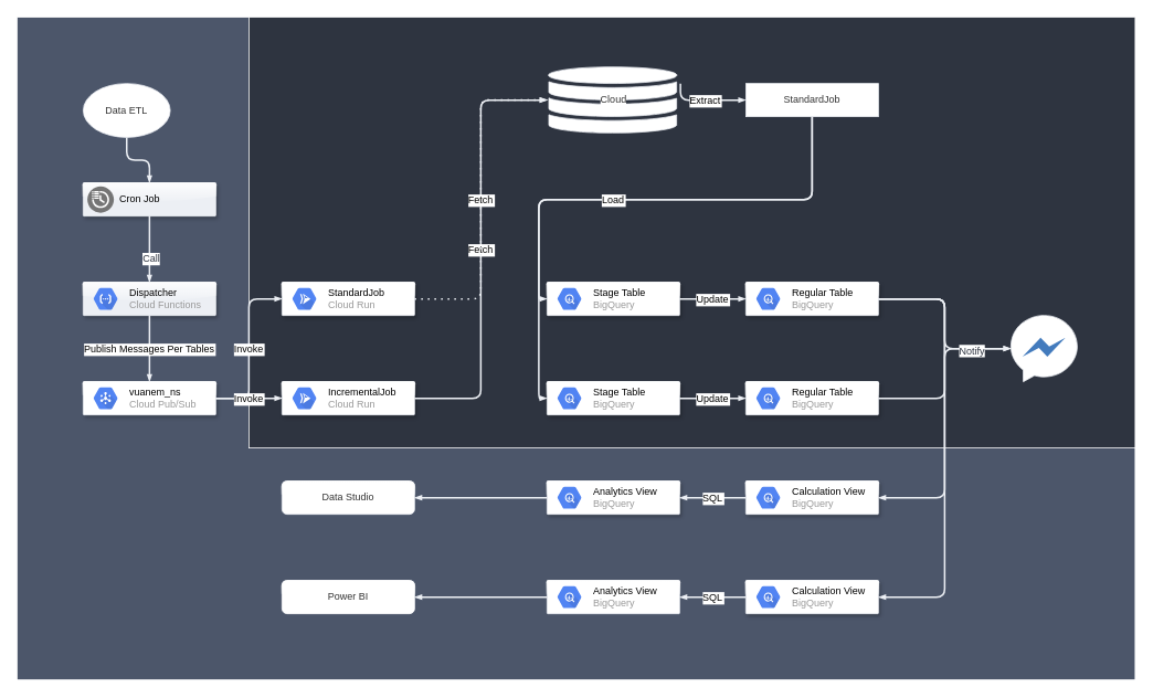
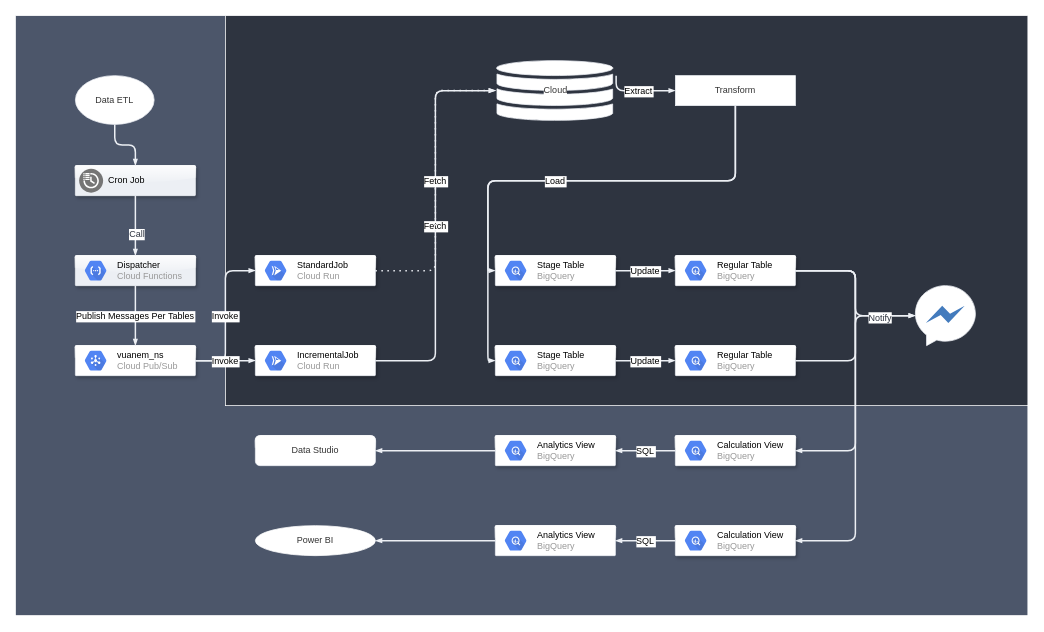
  <mxCell id="0" />
  <mxCell id="1" parent="0" />
  <mxCell id="2" value="" style="rounded=0;whiteSpace=wrap;html=1;shadow=0;glass=0;labelBackgroundColor=none;strokeColor=#FFFFFF;fontColor=#FFFFFF;fillColor=#4c566a;horizontal=1;" parent="1" vertex="1"><mxGeometry width="1350" height="800" as="geometry" x="20" y="20" /></mxCell>
  <mxCell id="3" value="" style="rounded=0;whiteSpace=wrap;html=1;shadow=0;glass=0;labelBackgroundColor=none;strokeColor=#FFFFFF;fontColor=#FFFFFF;fillColor=#2e3440;" parent="1" vertex="1"><mxGeometry x="300" width="1070" height="520" as="geometry" y="20" /></mxCell>
  <mxCell id="4" value="Cloud" style="html=1;shadow=0;align=center;verticalAlign=middle;shape=mxgraph.gcp2.cloud_monitoring;labelBackgroundColor=#ffffff;fontColor=#333333;labelBorderColor=none;strokeColor=#eceff4;fillColor=#FFFFFF;" parent="1" vertex="1"><mxGeometry x="660" y="80" width="160" height="80" as="geometry" /></mxCell>
  <mxCell id="5" value="" style="shadow=1;strokeWidth=1;rounded=1;absoluteArcSize=1;arcSize=2;labelBackgroundColor=none;fontColor=#333333;fillColor=#eceff4;strokeColor=#eceff4;glass=1;html=1;" parent="1" vertex="1"><mxGeometry x="100" y="220" width="160" height="40" as="geometry" /></mxCell>
  <mxCell id="6" value="Cron Job" style="dashed=0;connectable=0;html=1;fillColor=#757575;shape=mxgraph.gcp2.scheduled_tasks;part=1;labelPosition=right;verticalLabelPosition=middle;align=left;verticalAlign=middle;spacingLeft=5;fontSize=12;strokeColor=#eceff4;" parent="5" vertex="1"><mxGeometry y="0.5" width="32" height="32" relative="1" as="geometry"><mxPoint x="5" y="-16" as="offset" /></mxGeometry></mxCell>
  <mxCell id="7" value="" style="shadow=1;strokeWidth=1;rounded=1;absoluteArcSize=1;arcSize=2;labelBackgroundColor=none;fontColor=#333333;aspect=fixed;fillColor=#eceff4;strokeColor=#eceff4;glass=1;html=1;" parent="1" vertex="1"><mxGeometry x="100" y="340" width="160" height="40" as="geometry" /></mxCell>
  <mxCell id="8" value="&lt;font color=&quot;#000000&quot;&gt;Dispatcher&lt;/font&gt;&lt;br&gt;Cloud Functions" style="dashed=0;connectable=0;html=1;fillColor=#5184F3;shape=mxgraph.gcp2.hexIcon;prIcon=cloud_functions;part=1;labelPosition=right;verticalLabelPosition=middle;align=left;verticalAlign=middle;spacingLeft=5;fontColor=#999999;fontSize=12;strokeColor=#eceff4;" parent="7" vertex="1"><mxGeometry y="0.5" width="44" height="39" relative="1" as="geometry"><mxPoint x="5" y="-19.5" as="offset" /></mxGeometry></mxCell>
  <mxCell id="9" value="" style="shadow=1;strokeWidth=1;rounded=1;absoluteArcSize=1;arcSize=2;labelBackgroundColor=none;fontColor=#333333;strokeColor=#eceff4;glass=1;html=1;" parent="1" vertex="1"><mxGeometry x="100" y="460" width="160" height="40" as="geometry" /></mxCell>
  <mxCell id="10" value="&lt;font color=&quot;#000000&quot;&gt;vuanem_ns&lt;/font&gt;&lt;br&gt;Cloud Pub/Sub" style="dashed=0;connectable=0;html=1;fillColor=#5184F3;shape=mxgraph.gcp2.hexIcon;prIcon=cloud_pubsub;part=1;labelPosition=right;verticalLabelPosition=middle;align=left;verticalAlign=middle;spacingLeft=5;fontColor=#999999;fontSize=12;strokeColor=#eceff4;" parent="9" vertex="1"><mxGeometry y="0.5" width="44" height="39" relative="1" as="geometry"><mxPoint x="5" y="-19.5" as="offset" /></mxGeometry></mxCell>
  <mxCell id="11" value="" style="edgeStyle=orthogonalEdgeStyle;fontSize=12;endArrow=blockThin;endFill=1;rounded=1;strokeWidth=2;endSize=4;startSize=4;dashed=0;exitX=0.5;exitY=1;exitDx=0;exitDy=0;entryX=0.5;entryY=0;entryDx=0;entryDy=0;strokeColor=#eceff4;jumpStyle=none;shadow=0;" parent="1" source="5" target="7" edge="1"><mxGeometry width="100" relative="1" as="geometry"><mxPoint x="160" y="300" as="sourcePoint" /><mxPoint x="260" y="300" as="targetPoint" /></mxGeometry></mxCell>
  <mxCell id="12" value="Call" style="edgeLabel;align=center;verticalAlign=middle;resizable=0;points=[];fontColor=#2e3440;html=1;labelBorderColor=none;fontSize=12;" parent="11" vertex="1" connectable="0"><mxGeometry x="0.267" y="1" relative="1" as="geometry"><mxPoint as="offset" /></mxGeometry></mxCell>
  <mxCell id="13" value="Publish Messages Per Tables" style="edgeStyle=orthogonalEdgeStyle;fontSize=12;endArrow=blockThin;endFill=1;rounded=1;strokeWidth=2;endSize=4;startSize=4;dashed=0;exitX=0.5;exitY=1;exitDx=0;exitDy=0;entryX=0.5;entryY=0;entryDx=0;entryDy=0;strokeColor=#eceff4;jumpStyle=none;shadow=0;" parent="1" source="7" target="9" edge="1"><mxGeometry width="100" relative="1" as="geometry"><mxPoint x="190" y="270" as="sourcePoint" /><mxPoint x="190" y="350" as="targetPoint" /></mxGeometry></mxCell>
  <mxCell id="14" value="" style="shadow=1;strokeWidth=1;rounded=1;absoluteArcSize=1;arcSize=2;labelBackgroundColor=none;fontColor=#333333;strokeColor=#eceff4;glass=1;html=1;" parent="1" vertex="1"><mxGeometry x="340" y="460" width="160" height="40" as="geometry" /></mxCell>
  <mxCell id="15" value="&lt;font color=&quot;#000000&quot;&gt;IncrementalJob&lt;/font&gt;&lt;br&gt;Cloud Run" style="dashed=0;connectable=0;html=1;fillColor=#5184F3;shape=mxgraph.gcp2.hexIcon;prIcon=cloud_run;part=1;labelPosition=right;verticalLabelPosition=middle;align=left;verticalAlign=middle;spacingLeft=5;fontColor=#999999;fontSize=12;strokeColor=#eceff4;" parent="14" vertex="1"><mxGeometry y="0.5" width="44" height="39" relative="1" as="geometry"><mxPoint x="5" y="-19.5" as="offset" /></mxGeometry></mxCell>
  <mxCell id="16" value="" style="shadow=1;strokeWidth=1;rounded=1;absoluteArcSize=1;arcSize=2;labelBackgroundColor=none;fontColor=#333333;strokeColor=#eceff4;glass=1;html=1;" parent="1" vertex="1"><mxGeometry x="340" y="340" width="160" height="40" as="geometry" /></mxCell>
  <mxCell id="17" value="&lt;font color=&quot;#000000&quot;&gt;StandardJob&lt;/font&gt;&lt;br&gt;Cloud Run" style="dashed=0;connectable=0;html=1;fillColor=#5184F3;shape=mxgraph.gcp2.hexIcon;prIcon=cloud_run;part=1;labelPosition=right;verticalLabelPosition=middle;align=left;verticalAlign=middle;spacingLeft=5;fontColor=#999999;fontSize=12;strokeColor=#eceff4;" parent="16" vertex="1"><mxGeometry y="0.5" width="44" height="39" relative="1" as="geometry"><mxPoint x="5" y="-19.5" as="offset" /></mxGeometry></mxCell>
  <mxCell id="18" value="Invoke" style="edgeStyle=orthogonalEdgeStyle;fontSize=12;endArrow=blockThin;endFill=1;rounded=1;strokeWidth=2;endSize=4;startSize=4;dashed=0;exitX=1;exitY=0.5;exitDx=0;exitDy=0;entryX=0;entryY=0.5;entryDx=0;entryDy=0;strokeColor=#eceff4;" parent="1" source="9" target="16" edge="1"><mxGeometry width="100" relative="1" as="geometry"><mxPoint x="140" y="640" as="sourcePoint" /><mxPoint x="260" y="740" as="targetPoint" /></mxGeometry></mxCell>
- <mxCell id="19" value="StandardJob" style="rounded=0;whiteSpace=wrap;labelBackgroundColor=none;fontColor=#333333;strokeColor=#eceff4;html=1;" parent="1" vertex="1"><mxGeometry x="900" y="100" width="160" height="40" as="geometry" /></mxCell>
+ <mxCell id="19" value="Transform" style="rounded=0;whiteSpace=wrap;labelBackgroundColor=none;fontColor=#333333;strokeColor=#eceff4;html=1;" parent="1" vertex="1"><mxGeometry x="900" y="100" width="160" height="40" as="geometry" /></mxCell>
  <mxCell id="20" value="Data ETL" style="ellipse;whiteSpace=wrap;labelBackgroundColor=none;fontColor=#333333;strokeColor=#eceff4;html=1;" parent="1" vertex="1"><mxGeometry x="100" y="100" width="105" height="65" as="geometry" /></mxCell>
  <mxCell id="21" value="" style="shadow=1;strokeWidth=1;rounded=1;absoluteArcSize=1;arcSize=2;labelBackgroundColor=none;fontColor=#333333;strokeColor=#eceff4;glass=1;html=1;" parent="1" vertex="1"><mxGeometry x="660" y="340" width="160" height="40" as="geometry" /></mxCell>
  <mxCell id="22" value="&lt;font color=&quot;#000000&quot;&gt;Stage Table&lt;/font&gt;&lt;br&gt;BigQuery" style="dashed=0;connectable=0;html=1;fillColor=#5184F3;shape=mxgraph.gcp2.hexIcon;prIcon=bigquery;part=1;labelPosition=right;verticalLabelPosition=middle;align=left;verticalAlign=middle;spacingLeft=5;fontColor=#999999;fontSize=12;strokeColor=#eceff4;" parent="21" vertex="1"><mxGeometry y="0.5" width="44" height="39" relative="1" as="geometry"><mxPoint x="5" y="-19.5" as="offset" /></mxGeometry></mxCell>
  <mxCell id="23" value="" style="shadow=1;strokeWidth=1;rounded=1;absoluteArcSize=1;arcSize=2;labelBackgroundColor=none;fontColor=#333333;strokeColor=#eceff4;glass=1;html=1;" parent="1" vertex="1"><mxGeometry x="660" y="460" width="160" height="40" as="geometry" /></mxCell>
  <mxCell id="24" value="&lt;font color=&quot;#000000&quot;&gt;Stage Table&lt;/font&gt;&lt;br&gt;BigQuery" style="dashed=0;connectable=0;html=1;fillColor=#5184F3;shape=mxgraph.gcp2.hexIcon;prIcon=bigquery;part=1;labelPosition=right;verticalLabelPosition=middle;align=left;verticalAlign=middle;spacingLeft=5;fontColor=#999999;fontSize=12;strokeColor=#eceff4;" parent="23" vertex="1"><mxGeometry y="0.5" width="44" height="39" relative="1" as="geometry"><mxPoint x="5" y="-19.5" as="offset" /></mxGeometry></mxCell>
  <mxCell id="25" value="" style="edgeStyle=orthogonalEdgeStyle;fontSize=12;html=1;endArrow=blockThin;endFill=1;rounded=1;strokeWidth=2;endSize=4;startSize=4;dashed=0;exitX=0.5;exitY=1;exitDx=0;exitDy=0;entryX=0;entryY=0.5;entryDx=0;entryDy=0;strokeColor=#eceff4;" parent="1" source="19" target="21" edge="1"><mxGeometry width="100" relative="1" as="geometry"><mxPoint x="270" y="490" as="sourcePoint" /><mxPoint x="350" y="370" as="targetPoint" /></mxGeometry></mxCell>
  <mxCell id="26" value="Load" style="edgeStyle=orthogonalEdgeStyle;fontSize=12;endArrow=blockThin;endFill=1;rounded=1;strokeWidth=2;endSize=4;startSize=4;dashed=0;exitX=0.5;exitY=1;exitDx=0;exitDy=0;entryX=0;entryY=0.5;entryDx=0;entryDy=0;strokeColor=#eceff4;jumpStyle=none;shadow=0;" parent="1" source="19" target="23" edge="1"><mxGeometry width="100" relative="1" as="geometry"><mxPoint x="750" y="270" as="sourcePoint" /><mxPoint x="910" y="370" as="targetPoint" /><Array as="points"><mxPoint x="980" y="240" /><mxPoint x="650" y="240" /><mxPoint x="650" y="480" /></Array></mxGeometry></mxCell>
  <mxCell id="27" value="" style="shadow=1;strokeWidth=1;rounded=1;absoluteArcSize=1;arcSize=2;labelBackgroundColor=none;fontColor=#333333;strokeColor=#eceff4;glass=1;html=1;" parent="1" vertex="1"><mxGeometry x="900" y="340" width="160" height="40" as="geometry" /></mxCell>
  <mxCell id="28" value="&lt;font color=&quot;#000000&quot;&gt;Regular Table&lt;/font&gt;&lt;br&gt;BigQuery" style="dashed=0;connectable=0;html=1;fillColor=#5184F3;shape=mxgraph.gcp2.hexIcon;prIcon=bigquery;part=1;labelPosition=right;verticalLabelPosition=middle;align=left;verticalAlign=middle;spacingLeft=5;fontColor=#999999;fontSize=12;strokeColor=#eceff4;" parent="27" vertex="1"><mxGeometry y="0.5" width="44" height="39" relative="1" as="geometry"><mxPoint x="5" y="-19.5" as="offset" /></mxGeometry></mxCell>
  <mxCell id="29" value="" style="shadow=1;strokeWidth=1;rounded=1;absoluteArcSize=1;arcSize=2;labelBackgroundColor=none;fontColor=#333333;strokeColor=#eceff4;glass=1;html=1;" parent="1" vertex="1"><mxGeometry x="900" y="460" width="160" height="40" as="geometry" /></mxCell>
  <mxCell id="30" value="&lt;font color=&quot;#000000&quot;&gt;Regular Table&lt;/font&gt;&lt;br&gt;BigQuery" style="dashed=0;connectable=0;html=1;fillColor=#5184F3;shape=mxgraph.gcp2.hexIcon;prIcon=bigquery;part=1;labelPosition=right;verticalLabelPosition=middle;align=left;verticalAlign=middle;spacingLeft=5;fontColor=#999999;fontSize=12;strokeColor=#eceff4;" parent="29" vertex="1"><mxGeometry y="0.5" width="44" height="39" relative="1" as="geometry"><mxPoint x="5" y="-19.5" as="offset" /></mxGeometry></mxCell>
  <mxCell id="31" value="" style="shadow=1;strokeWidth=1;rounded=1;absoluteArcSize=1;arcSize=2;labelBackgroundColor=none;fontColor=#333333;strokeColor=#eceff4;glass=1;html=1;" parent="1" vertex="1"><mxGeometry x="900" y="580" width="160" height="40" as="geometry" /></mxCell>
  <mxCell id="32" value="&lt;font color=&quot;#000000&quot;&gt;Calculation View&lt;/font&gt;&lt;br&gt;BigQuery" style="dashed=0;connectable=0;html=1;fillColor=#5184F3;shape=mxgraph.gcp2.hexIcon;prIcon=bigquery;part=1;labelPosition=right;verticalLabelPosition=middle;align=left;verticalAlign=middle;spacingLeft=5;fontColor=#999999;fontSize=12;strokeColor=#eceff4;" parent="31" vertex="1"><mxGeometry y="0.5" width="44" height="39" relative="1" as="geometry"><mxPoint x="5" y="-19.5" as="offset" /></mxGeometry></mxCell>
  <mxCell id="33" value="" style="shadow=1;strokeWidth=1;rounded=1;absoluteArcSize=1;arcSize=2;labelBackgroundColor=none;fontColor=#333333;strokeColor=#eceff4;glass=1;html=1;" parent="1" vertex="1"><mxGeometry x="900" y="700" width="160" height="40" as="geometry" /></mxCell>
  <mxCell id="34" value="&lt;font color=&quot;#000000&quot;&gt;Calculation View&lt;/font&gt;&lt;br&gt;BigQuery" style="dashed=0;connectable=0;html=1;fillColor=#5184F3;shape=mxgraph.gcp2.hexIcon;prIcon=bigquery;part=1;labelPosition=right;verticalLabelPosition=middle;align=left;verticalAlign=middle;spacingLeft=5;fontColor=#999999;fontSize=12;strokeColor=#eceff4;" parent="33" vertex="1"><mxGeometry y="0.5" width="44" height="39" relative="1" as="geometry"><mxPoint x="5" y="-19.5" as="offset" /></mxGeometry></mxCell>
  <mxCell id="35" value="" style="shadow=1;strokeWidth=1;rounded=1;absoluteArcSize=1;arcSize=2;labelBackgroundColor=none;fontColor=#333333;strokeColor=#eceff4;glass=1;html=1;" parent="1" vertex="1"><mxGeometry x="660" y="580" width="160" height="40" as="geometry" /></mxCell>
  <mxCell id="36" value="&lt;font color=&quot;#000000&quot;&gt;Analytics View&lt;/font&gt;&lt;br&gt;BigQuery" style="dashed=0;connectable=0;html=1;fillColor=#5184F3;shape=mxgraph.gcp2.hexIcon;prIcon=bigquery;part=1;labelPosition=right;verticalLabelPosition=middle;align=left;verticalAlign=middle;spacingLeft=5;fontColor=#999999;fontSize=12;strokeColor=#eceff4;" parent="35" vertex="1"><mxGeometry y="0.5" width="44" height="39" relative="1" as="geometry"><mxPoint x="5" y="-19.5" as="offset" /></mxGeometry></mxCell>
  <mxCell id="37" value="" style="shadow=0;strokeWidth=1;rounded=1;absoluteArcSize=1;arcSize=2;labelBackgroundColor=none;fontColor=#333333;strokeColor=#eceff4;glass=1;html=1;" parent="1" vertex="1"><mxGeometry x="660" y="700" width="160" height="40" as="geometry" /></mxCell>
  <mxCell id="38" value="&lt;font color=&quot;#000000&quot;&gt;Analytics View&lt;/font&gt;&lt;br&gt;BigQuery" style="dashed=0;connectable=0;html=1;fillColor=#5184F3;shape=mxgraph.gcp2.hexIcon;prIcon=bigquery;part=1;labelPosition=right;verticalLabelPosition=middle;align=left;verticalAlign=middle;spacingLeft=5;fontColor=#999999;fontSize=12;strokeColor=#eceff4;" parent="37" vertex="1"><mxGeometry y="0.5" width="44" height="39" relative="1" as="geometry"><mxPoint x="5" y="-19.5" as="offset" /></mxGeometry></mxCell>
  <mxCell id="39" value="" style="dashed=0;outlineConnect=0;html=1;align=center;labelPosition=center;verticalLabelPosition=bottom;verticalAlign=top;shape=mxgraph.weblogos.messenger_3;fillColor=#437BBD;labelBackgroundColor=#ffffff;fontColor=#333333;strokeColor=#eceff4;" parent="1" vertex="1"><mxGeometry x="1220" y="380" width="80" height="80" as="geometry" /></mxCell>
  <mxCell id="40" value="Update" style="edgeStyle=orthogonalEdgeStyle;fontSize=12;endArrow=blockThin;endFill=1;rounded=1;strokeWidth=2;endSize=4;startSize=4;dashed=0;exitX=1;exitY=0.5;exitDx=0;exitDy=0;entryX=0;entryY=0.5;entryDx=0;entryDy=0;strokeColor=#eceff4;jumpStyle=none;shadow=0;" parent="1" source="21" target="27" edge="1"><mxGeometry width="100" relative="1" as="geometry"><mxPoint x="1130" y="390" as="sourcePoint" /><mxPoint x="880" y="370" as="targetPoint" /></mxGeometry></mxCell>
  <mxCell id="41" value="Update" style="edgeStyle=orthogonalEdgeStyle;fontSize=12;endArrow=blockThin;endFill=1;rounded=1;strokeWidth=2;endSize=4;startSize=4;dashed=0;exitX=1;exitY=0.5;exitDx=0;exitDy=0;strokeColor=#eceff4;jumpStyle=none;shadow=0;" parent="1" source="23" target="29" edge="1"><mxGeometry width="100" relative="1" as="geometry"><mxPoint x="830" y="370" as="sourcePoint" /><mxPoint x="900" y="480" as="targetPoint" /></mxGeometry></mxCell>
  <mxCell id="42" value="SQL" style="edgeStyle=orthogonalEdgeStyle;fontSize=12;endArrow=blockThin;endFill=1;rounded=1;strokeWidth=2;endSize=4;startSize=4;dashed=0;exitX=0;exitY=0.5;exitDx=0;exitDy=0;entryX=1;entryY=0.5;entryDx=0;entryDy=0;strokeColor=#eceff4;" parent="1" source="31" target="35" edge="1"><mxGeometry width="100" relative="1" as="geometry"><mxPoint x="840" y="380" as="sourcePoint" /><mxPoint x="920" y="380" as="targetPoint" /></mxGeometry></mxCell>
  <mxCell id="43" value="SQL" style="edgeStyle=orthogonalEdgeStyle;fontSize=12;endArrow=blockThin;endFill=1;rounded=1;strokeWidth=2;endSize=4;startSize=4;dashed=0;exitX=0;exitY=0.5;exitDx=0;exitDy=0;entryX=1;entryY=0.5;entryDx=0;entryDy=0;strokeColor=#eceff4;" parent="1" source="33" target="37" edge="1"><mxGeometry width="100" relative="1" as="geometry"><mxPoint x="910" y="610" as="sourcePoint" /><mxPoint x="830" y="610" as="targetPoint" /></mxGeometry></mxCell>
  <mxCell id="44" value="" style="edgeStyle=orthogonalEdgeStyle;fontSize=12;html=1;endArrow=blockThin;endFill=1;rounded=1;strokeWidth=2;endSize=4;startSize=4;dashed=0;exitX=1;exitY=0.5;exitDx=0;exitDy=0;strokeColor=#eceff4;" parent="1" source="27" target="39" edge="1"><mxGeometry width="100" relative="1" as="geometry"><mxPoint x="830" y="370" as="sourcePoint" /><mxPoint x="1060" y="440" as="targetPoint" /></mxGeometry></mxCell>
  <mxCell id="45" value="" style="edgeStyle=orthogonalEdgeStyle;fontSize=12;endArrow=blockThin;endFill=1;rounded=1;strokeWidth=2;endSize=4;startSize=4;dashed=0;exitX=1;exitY=0.5;exitDx=0;exitDy=0;strokeColor=#eceff4;" parent="1" source="29" target="39" edge="1"><mxGeometry width="100" relative="1" as="geometry"><mxPoint x="1070" y="370" as="sourcePoint" /><mxPoint x="1230" y="430" as="targetPoint" /></mxGeometry></mxCell>
  <mxCell id="46" value="Notify" style="edgeLabel;html=1;align=center;verticalAlign=middle;resizable=0;points=[];fontSize=12;fontColor=#2e3440;" parent="45" vertex="1" connectable="0"><mxGeometry x="0.56" y="-2" relative="1" as="geometry"><mxPoint as="offset" /></mxGeometry></mxCell>
  <mxCell id="47" value="" style="edgeStyle=orthogonalEdgeStyle;fontSize=12;html=1;endArrow=blockThin;endFill=1;rounded=1;strokeWidth=2;endSize=4;startSize=4;dashed=0;exitX=1;exitY=0.5;exitDx=0;exitDy=0;entryX=1;entryY=0.5;entryDx=0;entryDy=0;strokeColor=#eceff4;" parent="1" source="27" target="31" edge="1"><mxGeometry width="100" relative="1" as="geometry"><mxPoint x="1070" y="370" as="sourcePoint" /><mxPoint x="1230" y="430" as="targetPoint" /><Array as="points"><mxPoint x="1140" y="360" /><mxPoint x="1140" y="600" /></Array></mxGeometry></mxCell>
  <mxCell id="48" value="" style="edgeStyle=orthogonalEdgeStyle;fontSize=12;html=1;endArrow=blockThin;endFill=1;rounded=1;strokeWidth=2;endSize=4;startSize=4;dashed=0;entryX=1;entryY=0.5;entryDx=0;entryDy=0;strokeColor=#eceff4;" parent="1" target="33" edge="1"><mxGeometry width="100" relative="1" as="geometry"><mxPoint x="1060" y="360" as="sourcePoint" /><mxPoint x="1070" y="610" as="targetPoint" /><Array as="points"><mxPoint x="1140" y="360" /><mxPoint x="1140" y="720" /></Array></mxGeometry></mxCell>
  <mxCell id="49" value="Extract" style="edgeStyle=orthogonalEdgeStyle;fontSize=12;endArrow=blockThin;endFill=1;rounded=1;strokeWidth=2;endSize=4;startSize=4;dashed=0;entryX=0;entryY=0.5;entryDx=0;entryDy=0;strokeColor=#eceff4;jumpStyle=none;shadow=0;" parent="1" target="19" edge="1"><mxGeometry width="100" relative="1" as="geometry"><mxPoint x="821" y="100" as="sourcePoint" /><mxPoint x="1090" y="630" as="targetPoint" /><Array as="points"><mxPoint x="821" y="120" /></Array></mxGeometry></mxCell>
  <mxCell id="50" value="" style="edgeStyle=orthogonalEdgeStyle;fontSize=12;html=1;endArrow=blockThin;endFill=1;rounded=1;strokeWidth=2;endSize=4;startSize=4;dashed=0;exitX=0.5;exitY=1;exitDx=0;exitDy=0;entryX=0.5;entryY=0;entryDx=0;entryDy=0;strokeColor=#eceff4;jumpStyle=none;shadow=0;" parent="1" source="20" target="5" edge="1"><mxGeometry width="100" relative="1" as="geometry"><mxPoint x="180" y="140" as="sourcePoint" /><mxPoint x="180" y="220" as="targetPoint" /></mxGeometry></mxCell>
  <mxCell id="51" value="Data Studio" style="rounded=1;whiteSpace=wrap;labelBackgroundColor=none;fontColor=#333333;strokeColor=#eceff4;glass=1;html=1;" parent="1" vertex="1"><mxGeometry x="340" y="580" width="160" height="40" as="geometry" /></mxCell>
- <mxCell id="52" value="Power BI" style="rounded=1;whiteSpace=wrap;labelBackgroundColor=none;fontColor=#333333;strokeColor=#FFFFFF;glass=1;html=1;" parent="1" vertex="1"><mxGeometry x="340" y="700" width="160" height="40" as="geometry" /></mxCell>
+ <mxCell id="52" value="Power BI" style="ellipse;whiteSpace=wrap;labelBackgroundColor=none;fontColor=#333333;strokeColor=#FFFFFF;glass=1;html=1;" parent="1" vertex="1"><mxGeometry x="340" y="700" width="160" height="40" as="geometry" /></mxCell>
  <mxCell id="53" value="" style="edgeStyle=orthogonalEdgeStyle;fontSize=12;html=1;endArrow=blockThin;endFill=1;rounded=0;strokeWidth=2;endSize=4;startSize=4;dashed=0;entryX=1;entryY=0.5;entryDx=0;entryDy=0;strokeColor=#eceff4;exitX=0;exitY=0.5;exitDx=0;exitDy=0;" parent="1" source="35" target="51" edge="1"><mxGeometry width="100" relative="1" as="geometry"><mxPoint x="640" y="600" as="sourcePoint" /><mxPoint x="830" y="610" as="targetPoint" /></mxGeometry></mxCell>
  <mxCell id="54" value="" style="edgeStyle=orthogonalEdgeStyle;fontSize=12;html=1;endArrow=blockThin;endFill=1;rounded=0;strokeWidth=2;endSize=4;startSize=4;dashed=0;entryX=1;entryY=0.5;entryDx=0;entryDy=0;strokeColor=#eceff4;exitX=0;exitY=0.5;exitDx=0;exitDy=0;" parent="1" source="37" target="52" edge="1"><mxGeometry width="100" relative="1" as="geometry"><mxPoint x="670" y="610" as="sourcePoint" /><mxPoint x="510" y="610" as="targetPoint" /></mxGeometry></mxCell>
  <mxCell id="55" value="Invoke" style="edgeStyle=orthogonalEdgeStyle;fontSize=12;endArrow=blockThin;endFill=1;rounded=1;strokeWidth=2;endSize=4;startSize=4;dashed=0;exitX=1;exitY=0.5;exitDx=0;exitDy=0;entryX=0;entryY=0.5;entryDx=0;entryDy=0;strokeColor=#eceff4;jumpStyle=none;shadow=0;" parent="1" source="9" target="14" edge="1"><mxGeometry width="100" relative="1" as="geometry"><mxPoint x="210" y="620" as="sourcePoint" /><mxPoint x="210" y="700" as="targetPoint" /></mxGeometry></mxCell>
  <mxCell id="56" value="Fetch" style="edgeStyle=orthogonalEdgeStyle;fontSize=12;endArrow=blockThin;endFill=1;rounded=1;strokeWidth=2;endSize=4;startSize=4;dashed=0;exitX=1;exitY=0.5;exitDx=0;exitDy=0;entryX=0;entryY=0.5;entryDx=0;entryDy=0;entryPerimeter=0;strokeColor=#eceff4;jumpStyle=none;shadow=0;" parent="1" source="14" target="4" edge="1"><mxGeometry width="100" relative="1" as="geometry"><mxPoint x="570" y="310" as="sourcePoint" /><mxPoint x="570" y="390" as="targetPoint" /></mxGeometry></mxCell>
  <mxCell id="57" value="Fetch" style="edgeStyle=orthogonalEdgeStyle;fontSize=12;endArrow=blockThin;endFill=1;rounded=1;strokeWidth=2;endSize=4;startSize=4;dashed=1;dashPattern=1 3;entryX=0.003;entryY=0.498;entryDx=0;entryDy=0;entryPerimeter=0;strokeColor=#eceff4;jumpStyle=none;shadow=0;" parent="1" target="4" edge="1"><mxGeometry width="100" relative="1" as="geometry"><mxPoint x="500" y="360" as="sourcePoint" /><mxPoint x="950" y="510" as="targetPoint" /><Array as="points"><mxPoint x="580" y="360" /><mxPoint x="580" y="120" /></Array></mxGeometry></mxCell>
